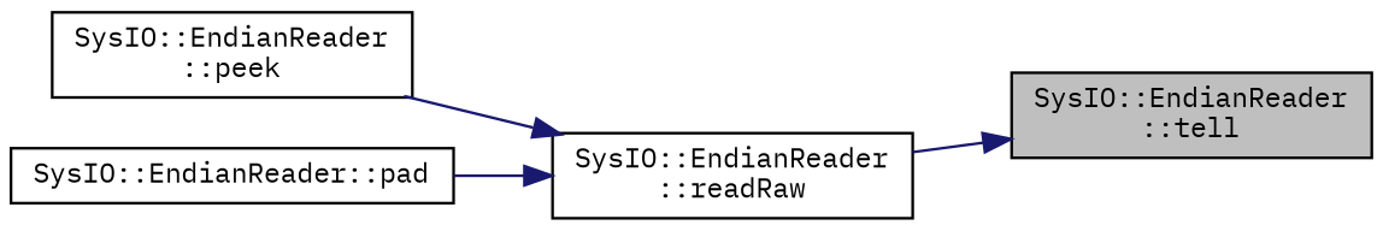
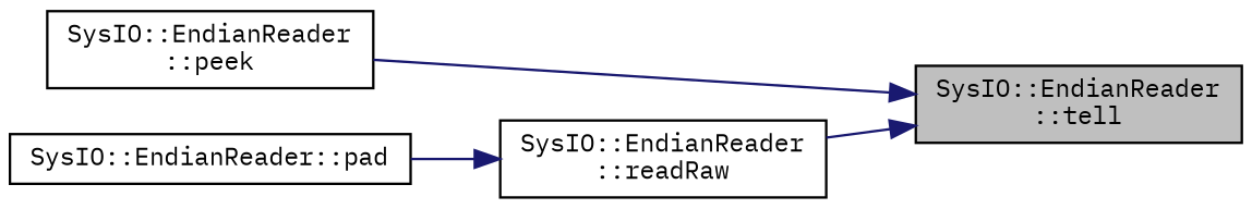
  digraph {
    fontname="IBM Plex Mono"
    rankdir=RL
    node [color=black fillcolor=white fontname="IBM Plex Mono" fontsize=10 shape=record style=filled]
    edge [color=midnightblue dir=back fontname="IBM Plex Mono" fontsize=10 labelfontname=Helvetica labelfontsize=10 style=solid]
    n1 [fillcolor=grey75 fontcolor=black height=0.2 label="SysIO::EndianReader\l::tell" width=0.4]
    n2 [height=0.2 label="SysIO::EndianReader\l::peek" width=0.4]
    n3 [height=0.2 label="SysIO::EndianReader\l::readRaw" width=0.4]
    n4 [height=0.2 label="SysIO::EndianReader::pad" width=0.4]
-   n3 -> n2
+   n1 -> n2
    n1 -> n3
    n3 -> n4
  }
